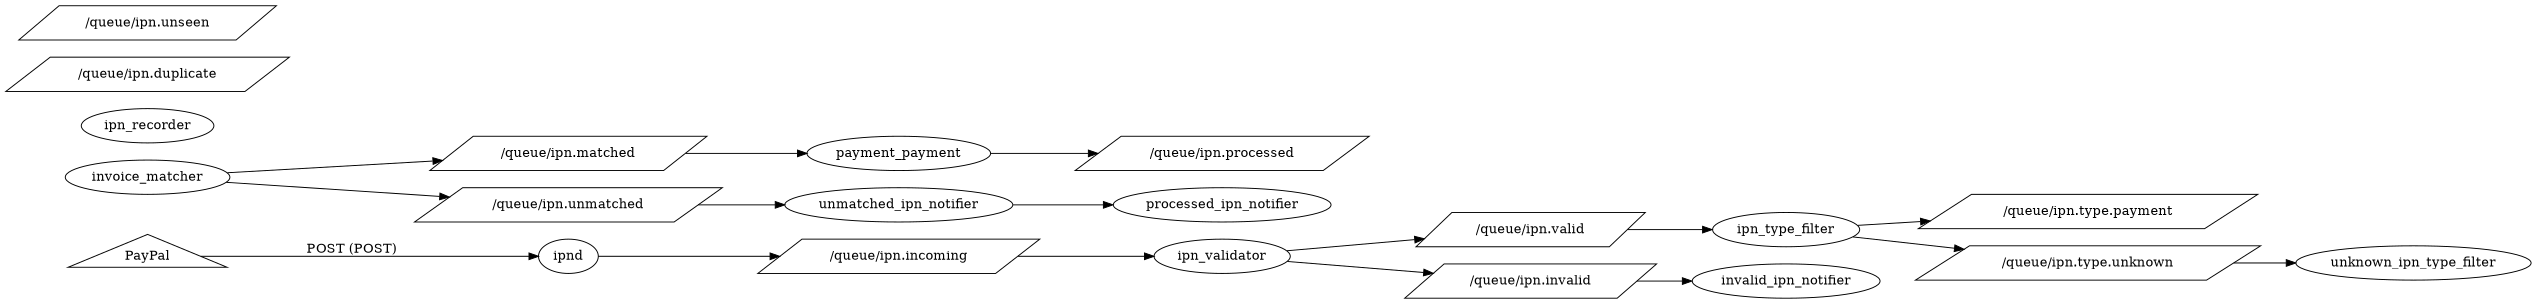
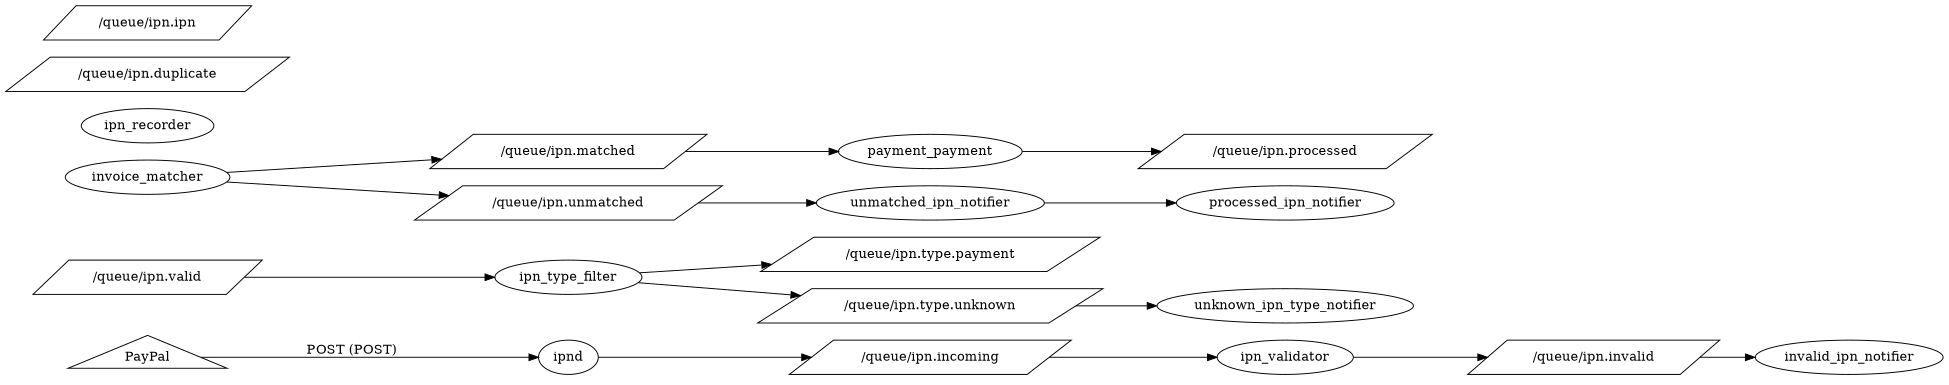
  digraph {
    rankdir=LR
    n1 [label=PayPal shape=triangle]
    ipnd
    n3 [label="/queue/ipn.incoming" shape=polygon sides=4 skew=.4]
    ipn_validator
    n5 [label="/queue/ipn.valid" shape=polygon sides=4 skew=.4]
    n6 [label="/queue/ipn.invalid" shape=polygon sides=4 skew=.4]
    ipn_type_filter
    invalid_ipn_notifier
    n9 [label="/queue/ipn.type.payment" shape=polygon sides=4 skew=.4]
    n10 [label="/queue/ipn.type.unknown" shape=polygon sides=4 skew=.4]
-   unknown_ipn_type_notifier [label=unknown_ipn_type_filter]
+   unknown_ipn_type_notifier
    n12 [label="/queue/ipn.matched" shape=polygon sides=4 skew=.4]
    invoice_matcher
    n14 [label="/queue/ipn.unmatched" shape=polygon sides=4 skew=.4]
    n15 [label=payment_payment]
    unmatched_ipn_notifier
    n17 [label="/queue/ipn.processed" shape=polygon sides=4 skew=.4]
    processed_ipn_notifier
    ipn_recorder
    n20 [label="/queue/ipn.duplicate" shape=polygon sides=4 skew=.4]
-   n21 [label="/queue/ipn.unseen" shape=polygon sides=4 skew=.4]
+   n21 [label="/queue/ipn.ipn" shape=polygon sides=4 skew=.4]
    n1 -> ipnd [label="POST (POST)"]
    ipnd -> n3
    n3 -> ipn_validator
-   ipn_validator -> n5
    ipn_validator -> n6
    n5 -> ipn_type_filter
    n6 -> invalid_ipn_notifier
    ipn_type_filter -> n9
    ipn_type_filter -> n10
    n10 -> unknown_ipn_type_notifier
    n12 -> n15
    invoice_matcher -> n12
    invoice_matcher -> n14
    n14 -> unmatched_ipn_notifier
    n15 -> n17
    unmatched_ipn_notifier -> processed_ipn_notifier
  }
